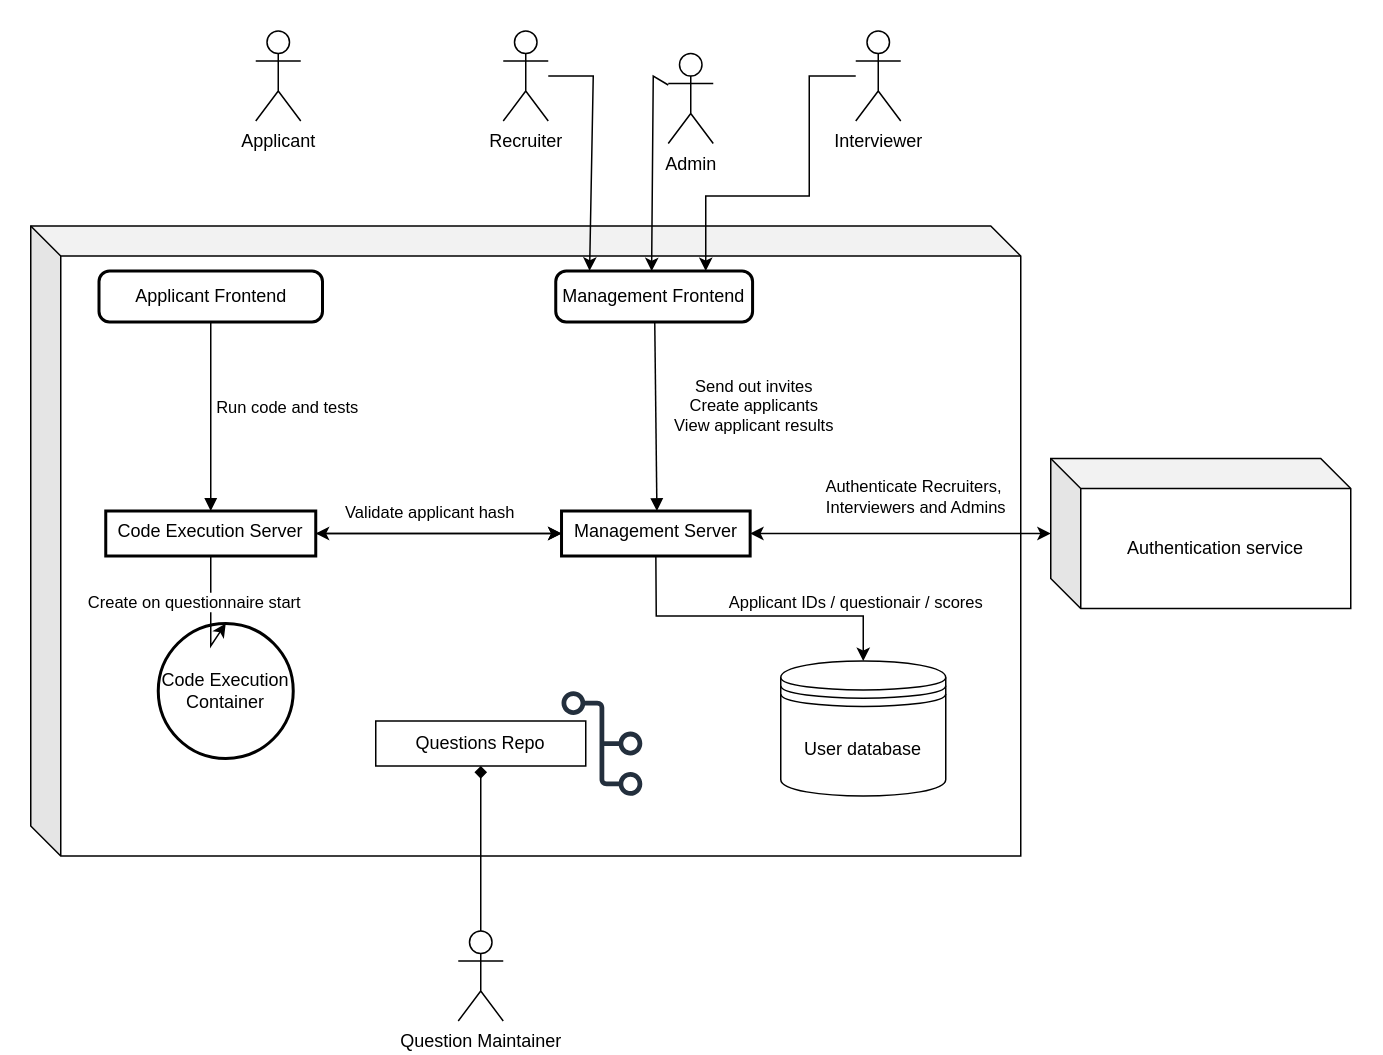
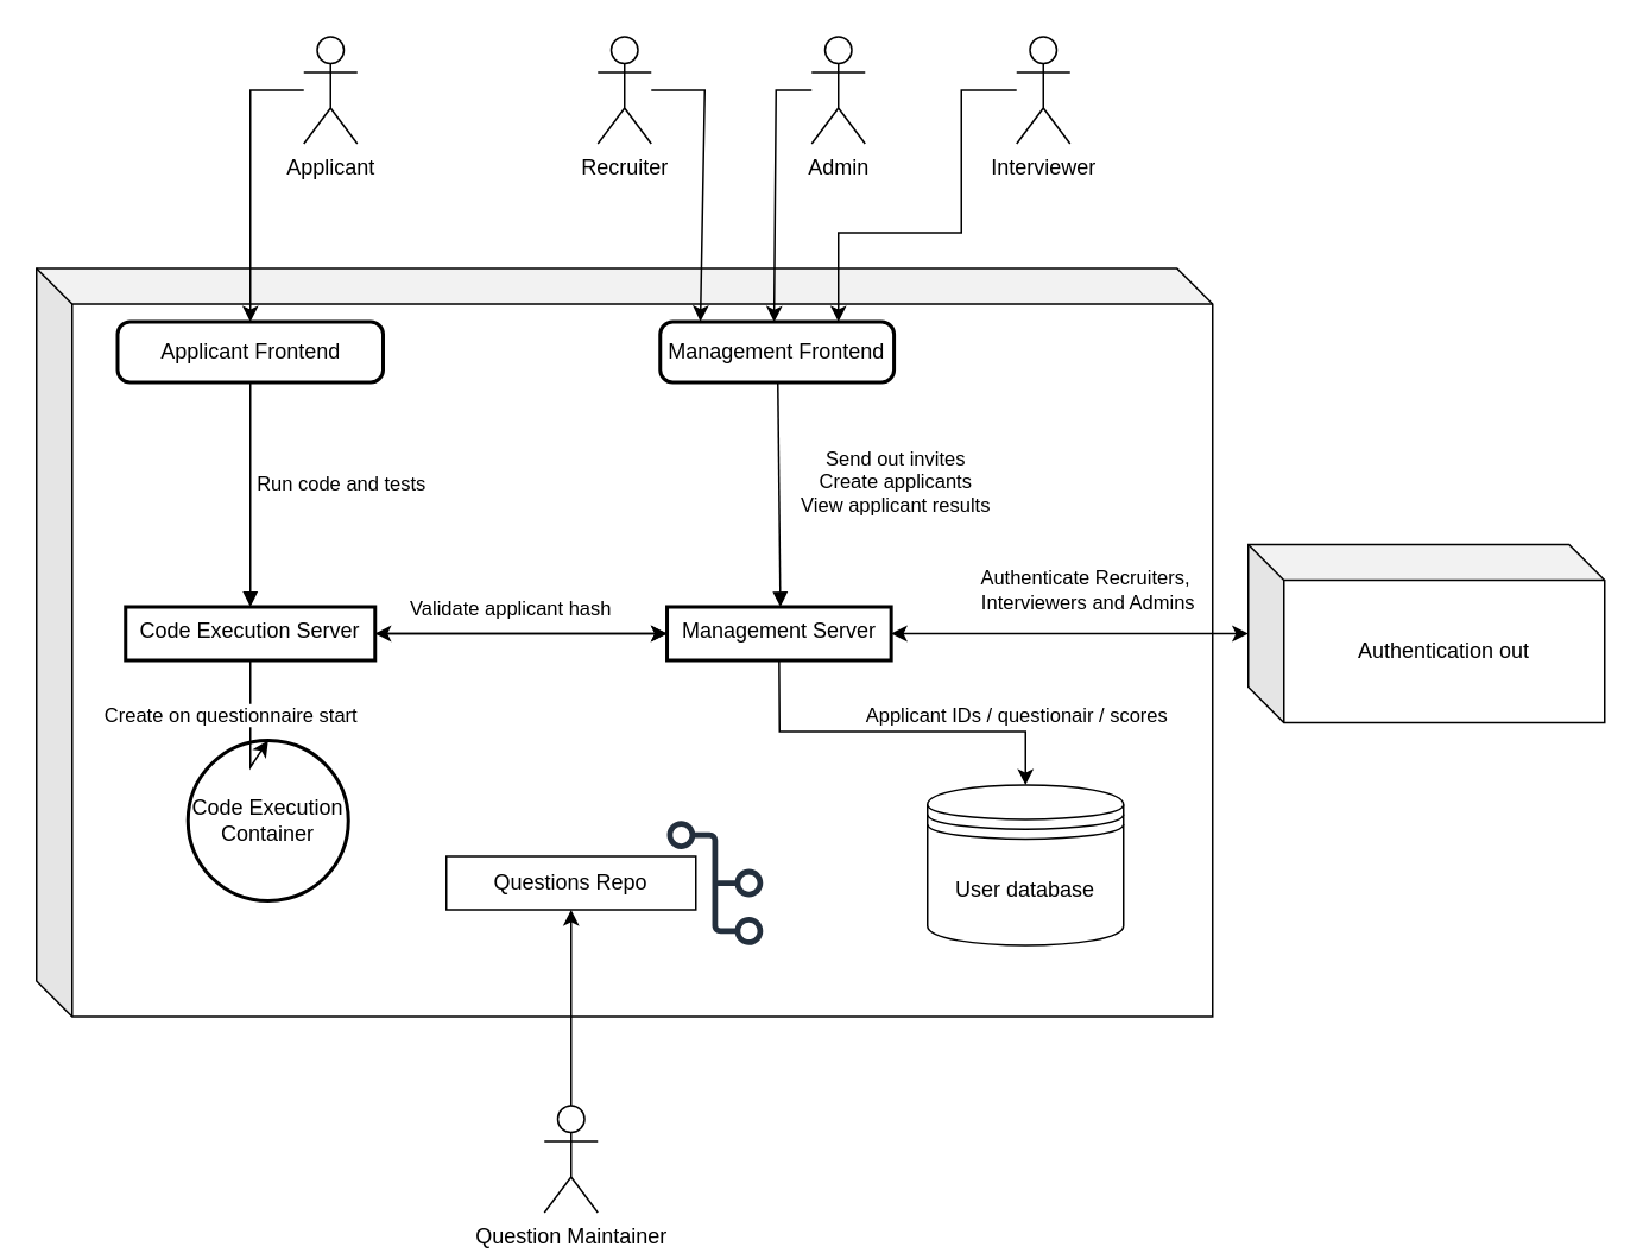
  <mxCell id="0" />
  <mxCell id="1" parent="0" />
  <mxCell id="2" value="" style="shape=cube;whiteSpace=wrap;html=1;boundedLbl=1;backgroundOutline=1;darkOpacity=0.05;darkOpacity2=0.1;" parent="1" vertex="1"><mxGeometry x="20" y="150" width="660" height="420" as="geometry" /></mxCell>
  <mxCell id="3" value="Code Execution Server" style="whiteSpace=wrap;strokeWidth=2;verticalAlign=top;" parent="1" vertex="1"><mxGeometry x="70" y="340" width="140" height="30" as="geometry" /></mxCell>
  <mxCell id="4" value="Code Execution Container" style="ellipse;aspect=fixed;strokeWidth=2;whiteSpace=wrap;" parent="1" vertex="1"><mxGeometry x="105" y="415" width="90" height="90" as="geometry" /></mxCell>
  <mxCell id="5" value="Management Frontend" style="rounded=1;absoluteArcSize=1;arcSize=14;whiteSpace=wrap;strokeWidth=2;" parent="1" vertex="1"><mxGeometry x="370" y="180" width="131.22" height="34" as="geometry" /></mxCell>
  <mxCell id="6" value="Applicant Frontend" style="rounded=1;absoluteArcSize=1;arcSize=14;whiteSpace=wrap;strokeWidth=2;" parent="1" vertex="1"><mxGeometry x="65.5" y="180" width="149" height="34" as="geometry" /></mxCell>
  <mxCell id="7" value="" style="curved=1;startArrow=none;endArrow=block;exitX=0.5;exitY=1;exitDx=0;exitDy=0;" parent="1" edge="1"><mxGeometry relative="1" as="geometry"><Array as="points" /><mxPoint x="436" y="214" as="sourcePoint" /><mxPoint x="437.452" y="340" as="targetPoint" /></mxGeometry></mxCell>
  <mxCell id="8" value="Send out invites&lt;br&gt;Create applicants&lt;br&gt;View applicant results" style="edgeLabel;html=1;align=center;verticalAlign=middle;resizable=0;points=[];" parent="7" connectable="0" vertex="1"><mxGeometry x="-0.365" y="3" relative="1" as="geometry"><mxPoint x="62" y="16" as="offset" /></mxGeometry></mxCell>
  <mxCell id="9" value="User database" style="shape=datastore;whiteSpace=wrap;html=1;" parent="1" vertex="1"><mxGeometry x="520" y="440" width="110" height="90" as="geometry" /></mxCell>
  <mxCell id="10" value="Management Server" style="whiteSpace=wrap;strokeWidth=2;verticalAlign=top;" parent="1" vertex="1"><mxGeometry x="373.85" y="340" width="125.75" height="30" as="geometry" /></mxCell>
  <mxCell id="11" value="" style="curved=1;startArrow=none;endArrow=block;exitX=0.5;exitY=1;exitDx=0;exitDy=0;" parent="1" source="6" target="3" edge="1"><mxGeometry relative="1" as="geometry"><Array as="points" /><mxPoint x="356" y="350" as="sourcePoint" /><mxPoint x="356" y="314" as="targetPoint" /></mxGeometry></mxCell>
  <mxCell id="12" value="&lt;div&gt;Run code and tests&lt;/div&gt;" style="edgeLabel;html=1;align=center;verticalAlign=middle;resizable=0;points=[];" parent="11" connectable="0" vertex="1"><mxGeometry x="-0.333" y="5" relative="1" as="geometry"><mxPoint x="45" y="14" as="offset" /></mxGeometry></mxCell>
  <mxCell id="13" value="Questions Repo" style="rounded=0;whiteSpace=wrap;html=1;" parent="1" vertex="1"><mxGeometry x="250" y="480" width="140" height="30" as="geometry" /></mxCell>
  <mxCell id="14" value="" style="sketch=0;outlineConnect=0;fontColor=#232F3E;gradientColor=none;fillColor=#232F3D;strokeColor=none;dashed=0;verticalLabelPosition=bottom;verticalAlign=top;align=center;html=1;fontSize=12;fontStyle=0;aspect=fixed;pointerEvents=1;shape=mxgraph.aws4.git_repository;" parent="1" vertex="1"><mxGeometry x="373.85" y="460" width="53.85" height="70" as="geometry" /></mxCell>
  <mxCell id="15" value="" style="endArrow=classic;html=1;rounded=0;entryX=0.5;entryY=0;entryDx=0;entryDy=0;exitX=0.5;exitY=1;exitDx=0;exitDy=0;" parent="1" source="10" target="9" edge="1"><mxGeometry width="50" height="50" relative="1" as="geometry"><mxPoint x="300" y="450" as="sourcePoint" /><mxPoint x="350" y="400" as="targetPoint" /><Array as="points"><mxPoint x="437" y="410" /><mxPoint x="575" y="410" /></Array></mxGeometry></mxCell>
  <mxCell id="16" value="Applicant IDs / questionair / scores" style="edgeLabel;html=1;align=center;verticalAlign=middle;resizable=0;points=[];" parent="15" connectable="0" vertex="1"><mxGeometry x="-0.138" relative="1" as="geometry"><mxPoint x="83" y="-10" as="offset" /></mxGeometry></mxCell>
  <mxCell id="17" value="" style="endArrow=classic;html=1;rounded=0;exitX=0.5;exitY=1;exitDx=0;exitDy=0;entryX=0.5;entryY=0;entryDx=0;entryDy=0;" parent="1" source="3" target="4" edge="1"><mxGeometry width="50" height="50" relative="1" as="geometry"><mxPoint x="250" y="460" as="sourcePoint" /><mxPoint x="300" y="410" as="targetPoint" /><Array as="points"><mxPoint x="140" y="430" /></Array></mxGeometry></mxCell>
  <mxCell id="18" value="Create on questionnaire start" style="edgeLabel;html=1;align=center;verticalAlign=middle;resizable=0;points=[];" parent="17" connectable="0" vertex="1"><mxGeometry x="0.013" relative="1" as="geometry"><mxPoint x="-12" y="-10" as="offset" /></mxGeometry></mxCell>
  <mxCell id="19" value="" style="endArrow=classic;html=1;rounded=0;exitX=1;exitY=0.5;exitDx=0;exitDy=0;" parent="1" source="3" target="10" edge="1"><mxGeometry width="50" height="50" relative="1" as="geometry"><mxPoint x="240" y="380" as="sourcePoint" /><mxPoint x="290" y="330" as="targetPoint" /></mxGeometry></mxCell>
  <mxCell id="20" value="Validate applicant hash" style="edgeLabel;html=1;align=center;verticalAlign=middle;resizable=0;points=[];" parent="19" connectable="0" vertex="1"><mxGeometry x="-0.293" y="-2" relative="1" as="geometry"><mxPoint x="17" y="-17" as="offset" /></mxGeometry></mxCell>
  <mxCell id="21" value="" style="endArrow=classic;startArrow=classic;html=1;rounded=0;entryX=0;entryY=0.5;entryDx=0;entryDy=0;exitX=1;exitY=0.5;exitDx=0;exitDy=0;" parent="1" source="3" target="10" edge="1"><mxGeometry width="50" height="50" relative="1" as="geometry"><mxPoint x="270" y="420" as="sourcePoint" /><mxPoint x="320" y="370" as="targetPoint" /></mxGeometry></mxCell>
- <mxCell id="22" value="Authentication service" style="shape=cube;whiteSpace=wrap;html=1;boundedLbl=1;backgroundOutline=1;darkOpacity=0.05;darkOpacity2=0.1;" parent="1" vertex="1"><mxGeometry x="700" y="305" width="200" height="100" as="geometry" /></mxCell>
+ <mxCell id="22" value="Authentication out" style="shape=cube;whiteSpace=wrap;html=1;boundedLbl=1;backgroundOutline=1;darkOpacity=0.05;darkOpacity2=0.1;" parent="1" vertex="1"><mxGeometry x="700" y="305" width="200" height="100" as="geometry" /></mxCell>
  <mxCell id="23" value="" style="endArrow=classic;startArrow=classic;html=1;rounded=0;exitX=1;exitY=0.5;exitDx=0;exitDy=0;" parent="1" source="10" target="22" edge="1"><mxGeometry width="50" height="50" relative="1" as="geometry"><mxPoint x="510" y="330" as="sourcePoint" /><mxPoint x="560" y="280" as="targetPoint" /><Array as="points" /></mxGeometry></mxCell>
  <mxCell id="24" value="&lt;div&gt;Authenticate Recruiters,&amp;nbsp;&lt;/div&gt;&lt;div&gt;Interviewers and Admins&lt;/div&gt;" style="edgeLabel;html=1;align=center;verticalAlign=middle;resizable=0;points=[];" parent="23" vertex="1" connectable="0"><mxGeometry x="0.152" y="2" relative="1" as="geometry"><mxPoint x="-5" y="-23" as="offset" /></mxGeometry></mxCell>
  <mxCell id="25" value="Recruiter" style="shape=umlActor;verticalLabelPosition=bottom;verticalAlign=top;html=1;outlineConnect=0;" parent="1" vertex="1"><mxGeometry x="335" y="20" width="30" height="60" as="geometry" /></mxCell>
- <mxCell id="26" value="Admin" style="shape=umlActor;verticalLabelPosition=bottom;verticalAlign=top;html=1;outlineConnect=0;" parent="1" vertex="1"><mxGeometry x="445" y="35" width="30" height="60" as="geometry" /></mxCell>
- <mxCell id="27" value="" style="edgeStyle=orthogonalEdgeStyle;rounded=0;orthogonalLoop=1;jettySize=auto;html=1;entryX=0.5;entryY=1;entryDx=0;entryDy=0;endArrow=diamond;" parent="1" source="28" target="13" edge="1"><mxGeometry relative="1" as="geometry" /></mxCell>
+ <mxCell id="26" value="Admin" style="shape=umlActor;verticalLabelPosition=bottom;verticalAlign=top;html=1;outlineConnect=0;" parent="1" vertex="1"><mxGeometry x="455" y="20" width="30" height="60" as="geometry" /></mxCell>
+ <mxCell id="27" value="" style="edgeStyle=orthogonalEdgeStyle;rounded=0;orthogonalLoop=1;jettySize=auto;html=1;entryX=0.5;entryY=1;entryDx=0;entryDy=0;" parent="1" source="28" target="13" edge="1"><mxGeometry relative="1" as="geometry" /></mxCell>
  <mxCell id="28" value="Question Maintainer" style="shape=umlActor;verticalLabelPosition=bottom;verticalAlign=top;html=1;outlineConnect=0;" parent="1" vertex="1"><mxGeometry x="305" y="620" width="30" height="60" as="geometry" /></mxCell>
  <mxCell id="29" value="" style="endArrow=classic;html=1;rounded=0;entryX=0.672;entryY=0.004;entryDx=0;entryDy=0;entryPerimeter=0;" parent="1" source="26" edge="1"><mxGeometry width="50" height="50" relative="1" as="geometry"><mxPoint x="485" y="330" as="sourcePoint" /><mxPoint x="433.908" y="180.136" as="targetPoint" /><Array as="points"><mxPoint x="435" y="50" /></Array></mxGeometry></mxCell>
  <mxCell id="30" value="" style="endArrow=classic;html=1;rounded=0;entryX=0.172;entryY=-0.005;entryDx=0;entryDy=0;entryPerimeter=0;" parent="1" source="25" target="5" edge="1"><mxGeometry width="50" height="50" relative="1" as="geometry"><mxPoint x="185" y="260" as="sourcePoint" /><mxPoint x="394.305" y="177.654" as="targetPoint" /><Array as="points"><mxPoint x="395" y="50" /></Array></mxGeometry></mxCell>
  <mxCell id="31" value="&lt;div&gt;Applicant&lt;/div&gt;&lt;div&gt;&lt;br&gt;&lt;/div&gt;" style="shape=umlActor;verticalLabelPosition=bottom;verticalAlign=top;html=1;outlineConnect=0;" parent="1" vertex="1"><mxGeometry x="170" y="20" width="30" height="60" as="geometry" /></mxCell>
+ <mxCell id="32" value="" style="endArrow=classic;html=1;rounded=0;entryX=0.5;entryY=0;entryDx=0;entryDy=0;" parent="1" source="31" target="6" edge="1"><mxGeometry width="50" height="50" relative="1" as="geometry"><mxPoint x="190" y="320" as="sourcePoint" /><mxPoint x="240" y="270" as="targetPoint" /><Array as="points"><mxPoint x="140" y="50" /></Array></mxGeometry></mxCell>
  <mxCell id="33" value="" style="edgeStyle=orthogonalEdgeStyle;rounded=0;orthogonalLoop=1;jettySize=auto;html=1;" parent="1" source="34" edge="1"><mxGeometry relative="1" as="geometry"><mxPoint x="569" y="50" as="sourcePoint" /><mxPoint x="470" y="180" as="targetPoint" /><Array as="points"><mxPoint x="539" y="50" /><mxPoint x="539" y="130" /><mxPoint x="470" y="130" /><mxPoint x="470" y="180" /></Array></mxGeometry></mxCell>
  <mxCell id="34" value="Interviewer" style="shape=umlActor;verticalLabelPosition=bottom;verticalAlign=top;html=1;outlineConnect=0;" parent="1" vertex="1"><mxGeometry x="570" y="20" width="30" height="60" as="geometry" /></mxCell>
